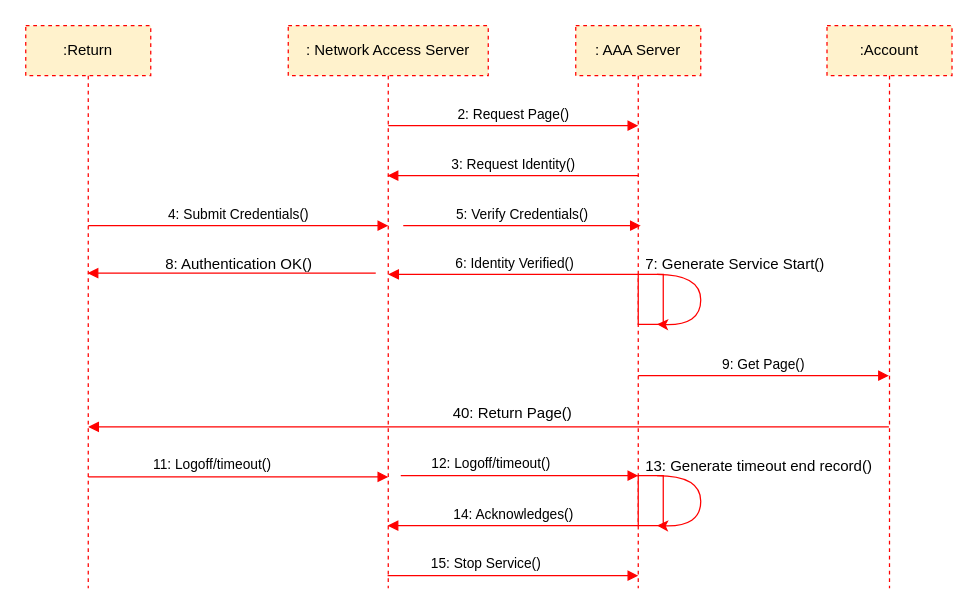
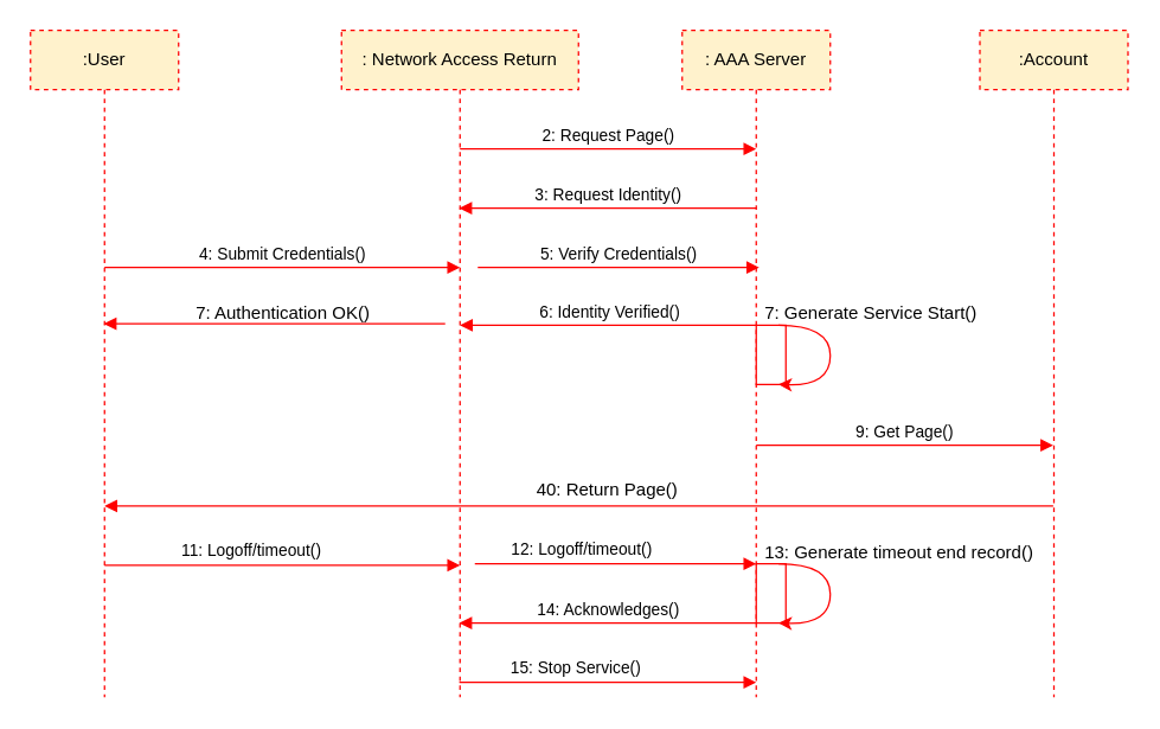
  <mxCell id="0" />
  <mxCell id="1" parent="0" />
- <mxCell id="2" value=":Return" style="shape=umlLifeline;perimeter=lifelinePerimeter;whiteSpace=wrap;html=1;container=1;collapsible=0;recursiveResize=0;outlineConnect=0;perimeterSpacing=9;horizontal=1;dashed=1;strokeColor=#FF0000;fillColor=#fff2cc;" vertex="1" parent="1"><mxGeometry x="20" y="20" width="100" height="450" as="geometry" /></mxCell>
- <mxCell id="3" value=": Network Access Server" style="shape=umlLifeline;perimeter=lifelinePerimeter;whiteSpace=wrap;html=1;container=1;collapsible=0;recursiveResize=0;outlineConnect=0;perimeterSpacing=9;horizontal=1;dashed=1;strokeColor=#FF0000;fillColor=#fff2cc;" vertex="1" parent="1"><mxGeometry x="230" y="20" width="160" height="450" as="geometry" /></mxCell>
+ <mxCell id="2" value=":User" style="shape=umlLifeline;perimeter=lifelinePerimeter;whiteSpace=wrap;html=1;container=1;collapsible=0;recursiveResize=0;outlineConnect=0;perimeterSpacing=9;horizontal=1;dashed=1;strokeColor=#FF0000;fillColor=#fff2cc;" vertex="1" parent="1"><mxGeometry x="20" y="20" width="100" height="450" as="geometry" /></mxCell>
+ <mxCell id="3" value=": Network Access Return" style="shape=umlLifeline;perimeter=lifelinePerimeter;whiteSpace=wrap;html=1;container=1;collapsible=0;recursiveResize=0;outlineConnect=0;perimeterSpacing=9;horizontal=1;dashed=1;strokeColor=#FF0000;fillColor=#fff2cc;" vertex="1" parent="1"><mxGeometry x="230" y="20" width="160" height="450" as="geometry" /></mxCell>
  <mxCell id="4" value="3: Request Identity()" style="html=1;verticalAlign=bottom;endArrow=block;shadow=0;strokeColor=#FF0000;strokeWidth=1;" edge="1" parent="3" target="3"><mxGeometry width="80" relative="1" as="geometry"><mxPoint x="280" y="120" as="sourcePoint" /><mxPoint x="230" y="120" as="targetPoint" /></mxGeometry></mxCell>
  <mxCell id="5" value=": AAA Server" style="shape=umlLifeline;perimeter=lifelinePerimeter;whiteSpace=wrap;html=1;container=1;collapsible=0;recursiveResize=0;outlineConnect=0;perimeterSpacing=9;horizontal=1;dashed=1;strokeColor=#FF0000;fillColor=#fff2cc;" vertex="1" parent="1"><mxGeometry x="460" y="20" width="100" height="450" as="geometry" /></mxCell>
  <mxCell id="6" value="" style="rounded=0;whiteSpace=wrap;html=1;strokeColor=#FF0000;" vertex="1" parent="5"><mxGeometry x="50" y="199" width="20" height="40" as="geometry" /></mxCell>
  <mxCell id="7" value="" style="curved=1;endArrow=classic;html=1;shadow=0;strokeColor=#FF0000;strokeWidth=1;exitX=0.75;exitY=0;exitDx=0;exitDy=0;entryX=0.75;entryY=1;entryDx=0;entryDy=0;" edge="1" parent="5" source="6" target="6"><mxGeometry width="50" height="50" relative="1" as="geometry"><mxPoint x="120" y="250" as="sourcePoint" /><mxPoint x="70" y="240" as="targetPoint" /><Array as="points"><mxPoint x="100" y="199" /><mxPoint x="100" y="240" /></Array></mxGeometry></mxCell>
  <mxCell id="8" value=":Account" style="shape=umlLifeline;perimeter=lifelinePerimeter;whiteSpace=wrap;html=1;container=1;collapsible=0;recursiveResize=0;outlineConnect=0;perimeterSpacing=9;horizontal=1;dashed=1;strokeColor=#FF0000;fillColor=#fff2cc;" vertex="1" parent="1"><mxGeometry x="661" y="20" width="100" height="450" as="geometry" /></mxCell>
  <mxCell id="9" value="2: Request Page()" style="html=1;verticalAlign=bottom;endArrow=block;shadow=0;strokeWidth=1;strokeColor=#FF0000;" edge="1" parent="1"><mxGeometry width="80" relative="1" as="geometry"><mxPoint x="310" y="100" as="sourcePoint" /><mxPoint x="510" y="100" as="targetPoint" /><Array as="points"><mxPoint x="440.5" y="100" /></Array></mxGeometry></mxCell>
  <mxCell id="10" value="" style="html=1;verticalAlign=bottom;endArrow=block;shadow=0;strokeWidth=1;strokeColor=#FF0000;" edge="1" parent="1"><mxGeometry width="80" relative="1" as="geometry"><mxPoint x="300" y="218" as="sourcePoint" /><mxPoint x="69.5" y="218" as="targetPoint" /><Array as="points"><mxPoint x="200" y="218" /></Array></mxGeometry></mxCell>
  <mxCell id="11" value="" style="html=1;verticalAlign=bottom;endArrow=block;shadow=0;strokeWidth=1;strokeColor=#FF0000;" edge="1" parent="1"><mxGeometry width="80" relative="1" as="geometry"><mxPoint x="710.5" y="341" as="sourcePoint" /><mxPoint x="70" y="341" as="targetPoint" /><Array as="points"><mxPoint x="200.5" y="341" /></Array></mxGeometry></mxCell>
  <mxCell id="12" value="11: Logoff/timeout()&lt;br&gt;" style="html=1;verticalAlign=bottom;endArrow=block;shadow=0;strokeWidth=1;strokeColor=#FF0000;" edge="1" parent="1"><mxGeometry x="0.087" y="31" width="80" relative="1" as="geometry"><mxPoint x="70" y="381" as="sourcePoint" /><mxPoint x="310" y="381" as="targetPoint" /><Array as="points"><mxPoint x="200.5" y="381" /></Array><mxPoint x="-31" y="30" as="offset" /></mxGeometry></mxCell>
- <mxCell id="13" value="8: Authentication OK()" style="text;html=1;" vertex="1" parent="1"><mxGeometry x="130" y="197" width="140" height="30" as="geometry" /></mxCell>
+ <mxCell id="13" value="7: Authentication OK()" style="text;html=1;" vertex="1" parent="1"><mxGeometry x="130" y="197" width="140" height="30" as="geometry" /></mxCell>
  <mxCell id="14" value="9: Get Page()" style="html=1;verticalAlign=bottom;endArrow=block;shadow=0;strokeWidth=1;strokeColor=#FF0000;" edge="1" parent="1"><mxGeometry width="80" relative="1" as="geometry"><mxPoint x="510" y="300" as="sourcePoint" /><mxPoint x="710.5" y="300" as="targetPoint" /><Array as="points"><mxPoint x="630.5" y="300" /></Array></mxGeometry></mxCell>
  <mxCell id="15" value="4: Submit Credentials()" style="html=1;verticalAlign=bottom;endArrow=block;shadow=0;strokeWidth=1;strokeColor=#FF0000;" edge="1" parent="1"><mxGeometry width="80" relative="1" as="geometry"><mxPoint x="70" as="sourcePoint" y="180" /><mxPoint x="310" as="targetPoint" y="180" /><Array as="points"><mxPoint x="200.5" y="180" /></Array></mxGeometry></mxCell>
  <mxCell id="16" value="6: Identity Verified()" style="html=1;verticalAlign=bottom;endArrow=block;shadow=0;strokeColor=#FF0000;strokeWidth=1;" edge="1" parent="1"><mxGeometry width="80" relative="1" as="geometry"><mxPoint x="510.5" y="219" as="sourcePoint" /><mxPoint x="310" y="219" as="targetPoint" /></mxGeometry></mxCell>
  <mxCell id="17" value="7: Generate Service Start()" style="text;html=1;resizable=0;points=[];autosize=1;align=left;verticalAlign=top;spacingTop=-4;" vertex="1" parent="1"><mxGeometry x="514" y="201" width="160" height="20" as="geometry" /></mxCell>
  <mxCell id="18" value="40: Return Page()" style="text;html=1;resizable=0;points=[];autosize=1;align=left;verticalAlign=top;spacingTop=-4;" vertex="1" parent="1"><mxGeometry x="360" y="320" width="110" height="20" as="geometry" /></mxCell>
  <mxCell id="19" value="5: Verify Credentials()" style="html=1;verticalAlign=bottom;endArrow=block;shadow=0;strokeWidth=1;strokeColor=#FF0000;" edge="1" parent="1"><mxGeometry width="80" relative="1" as="geometry"><mxPoint x="322" as="sourcePoint" y="180" /><mxPoint x="512" as="targetPoint" y="180" /><Array as="points"><mxPoint x="442.5" y="180" /></Array></mxGeometry></mxCell>
  <mxCell id="20" value="12: Logoff/timeout()&lt;br&gt;" style="html=1;verticalAlign=bottom;endArrow=block;shadow=0;strokeWidth=1;strokeColor=#FF0000;" edge="1" parent="1"><mxGeometry x="0.087" y="31" width="80" relative="1" as="geometry"><mxPoint x="320" y="380" as="sourcePoint" /><mxPoint x="510" y="380" as="targetPoint" /><Array as="points"><mxPoint x="440.5" y="380" /></Array><mxPoint x="-31" y="30" as="offset" /></mxGeometry></mxCell>
  <mxCell id="21" value="15: Stop Service()&lt;br&gt;" style="html=1;verticalAlign=bottom;endArrow=block;shadow=0;strokeWidth=1;strokeColor=#FF0000;" edge="1" parent="1" source="3"><mxGeometry x="0.087" y="31" width="80" relative="1" as="geometry"><mxPoint x="320" y="460" as="sourcePoint" /><mxPoint x="510" y="460" as="targetPoint" /><Array as="points"><mxPoint x="440.5" y="460" /></Array><mxPoint x="-31" y="30" as="offset" /></mxGeometry></mxCell>
  <mxCell id="22" value="14: Acknowledges()" style="html=1;verticalAlign=bottom;endArrow=block;shadow=0;strokeColor=#FF0000;strokeWidth=1;" edge="1" parent="1"><mxGeometry width="80" relative="1" as="geometry"><mxPoint x="510" y="420" as="sourcePoint" /><mxPoint x="309.5" y="420" as="targetPoint" /></mxGeometry></mxCell>
  <mxCell id="23" value="" style="rounded=0;whiteSpace=wrap;html=1;strokeColor=#FF0000;" vertex="1" parent="1"><mxGeometry x="510" y="380" width="20" height="40" as="geometry" /></mxCell>
  <mxCell id="24" value="" style="curved=1;endArrow=classic;html=1;shadow=0;strokeColor=#FF0000;strokeWidth=1;exitX=0.75;exitY=0;exitDx=0;exitDy=0;entryX=0.75;entryY=1;entryDx=0;entryDy=0;" edge="1" parent="1" source="23" target="23"><mxGeometry width="50" height="50" relative="1" as="geometry"><mxPoint x="-20" y="591" as="sourcePoint" /><mxPoint x="-70" y="581" as="targetPoint" /><Array as="points"><mxPoint x="560" y="380" /><mxPoint x="560" y="421" /></Array></mxGeometry></mxCell>
  <mxCell id="25" value="13: Generate timeout end record()" style="text;html=1;resizable=0;points=[];autosize=1;align=left;verticalAlign=top;spacingTop=-4;" vertex="1" parent="1"><mxGeometry x="514" y="363" width="200" height="20" as="geometry" /></mxCell>
